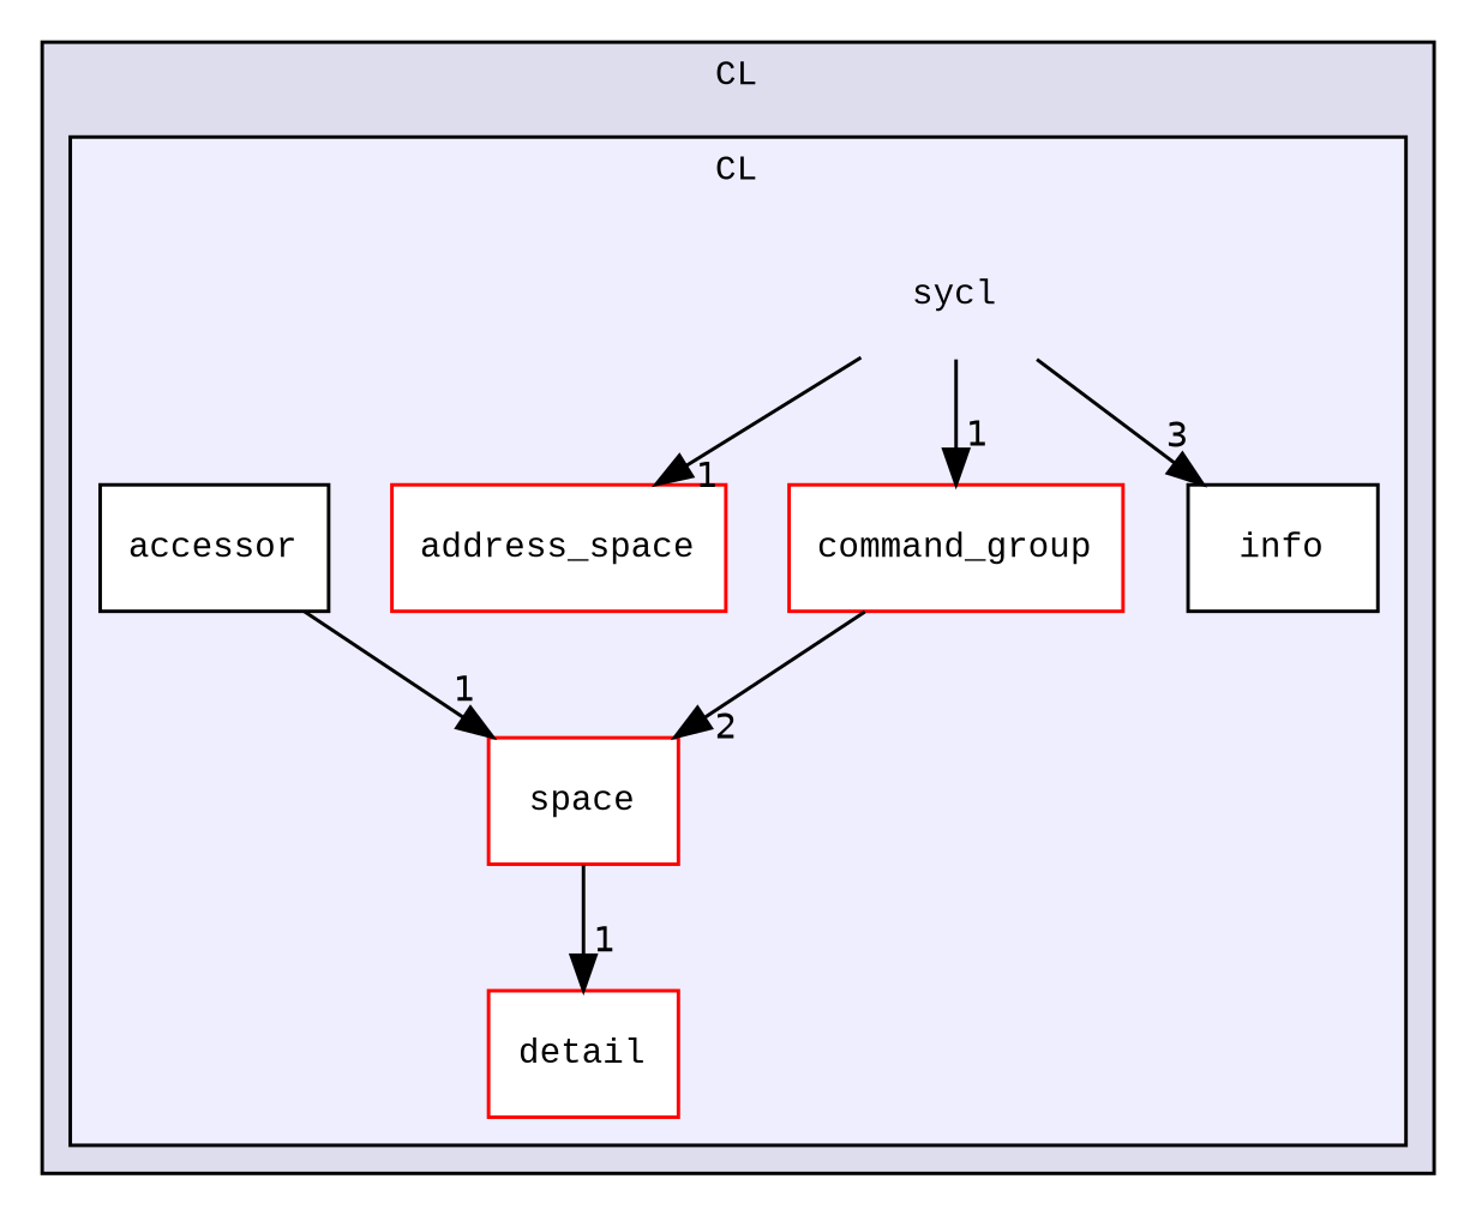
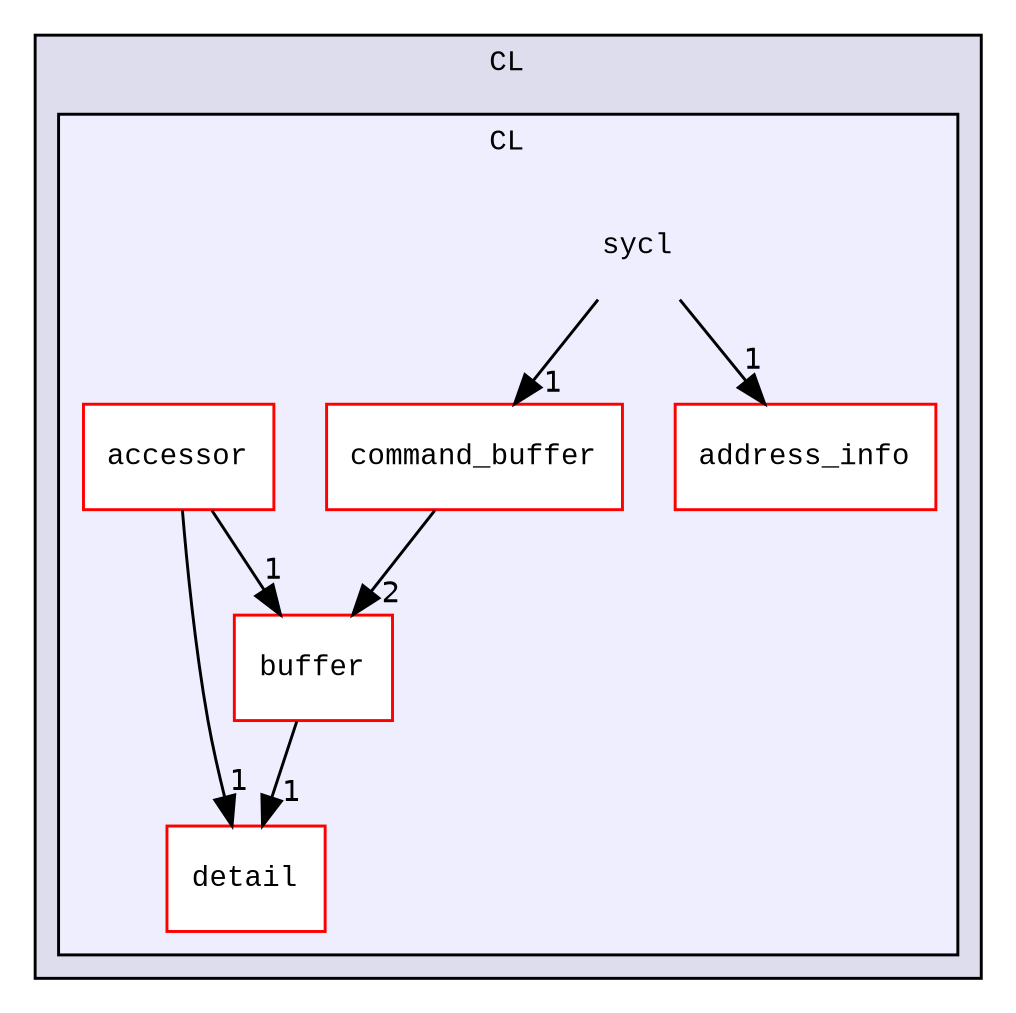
  digraph {
    compound=true
    fontname="Liberation Mono"
    node [fontname="Liberation Mono" fontsize=10 shape=box color=red fillcolor=white style=filled]
    edge [fontname="Liberation Mono" headlabel=1 labeldistance=1.5 labelfontname=Helvetica labelfontsize=10]
    n1 [label=sycl shape=plaintext color="" fillcolor="" style=""]
-   n2 [color=black label=accessor]
-   n3 [label=address_space]
-   n4 [label=space]
-   n5 [label=command_group]
+   n2 [label=accessor]
+   n3 [label=address_info]
+   n4 [label=buffer]
+   n5 [label=command_buffer]
    n6 [label=detail]
-   n7 [color=black label=info]
    subgraph cluster_1 {
      bgcolor="#ddddee"
      fontsize=10
      label=CL
      pencolor=black
      subgraph cluster_2 {
        bgcolor="#eeeeff"
        fontsize=10
        label=CL
        pencolor=black
        n1
        n2
        n3
        n4
        n5
        n6
-       n7
      }
    }
    n1 -> n3
    n1 -> n5
-   n1 -> n7 [headlabel=3]
    n2 -> n4
+   n2 -> n6
    n4 -> n6
    n5 -> n4 [headlabel=2]
  }
